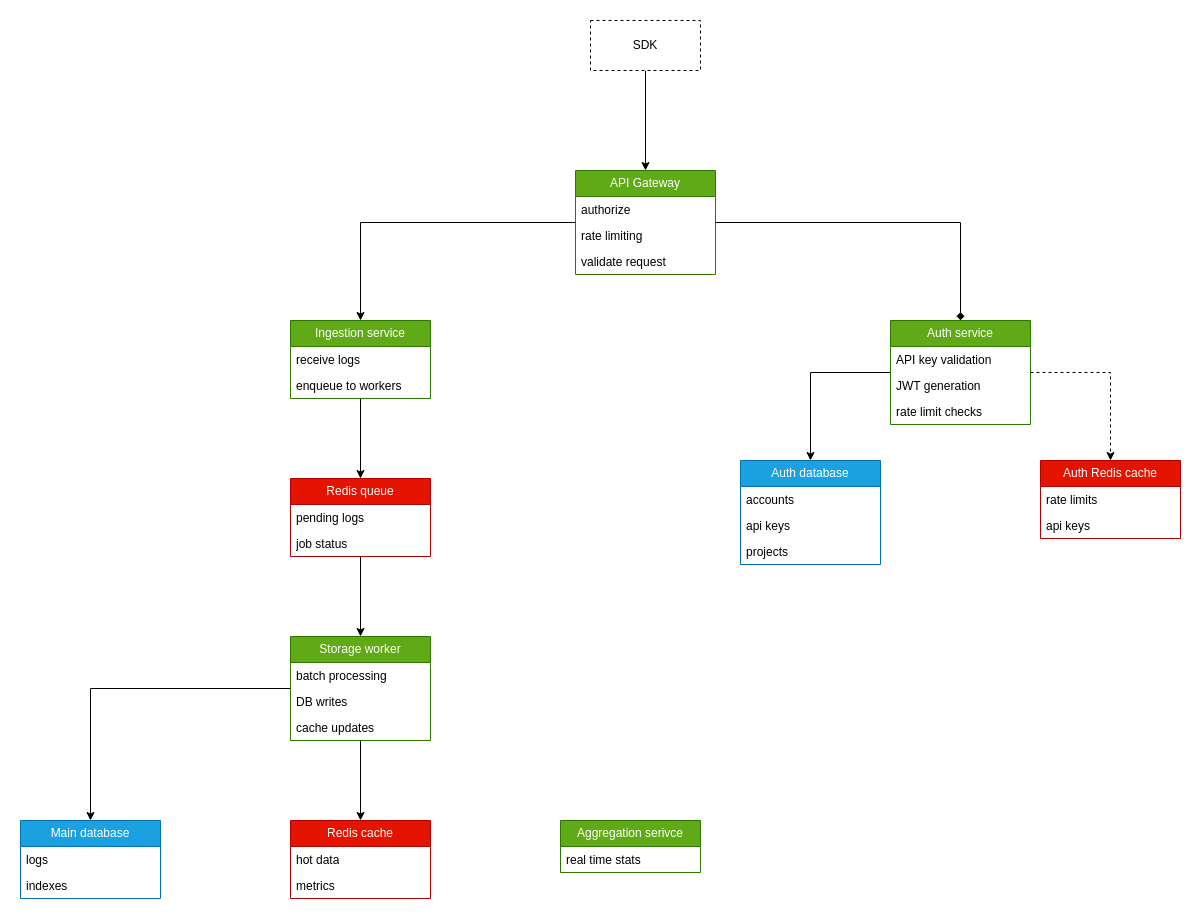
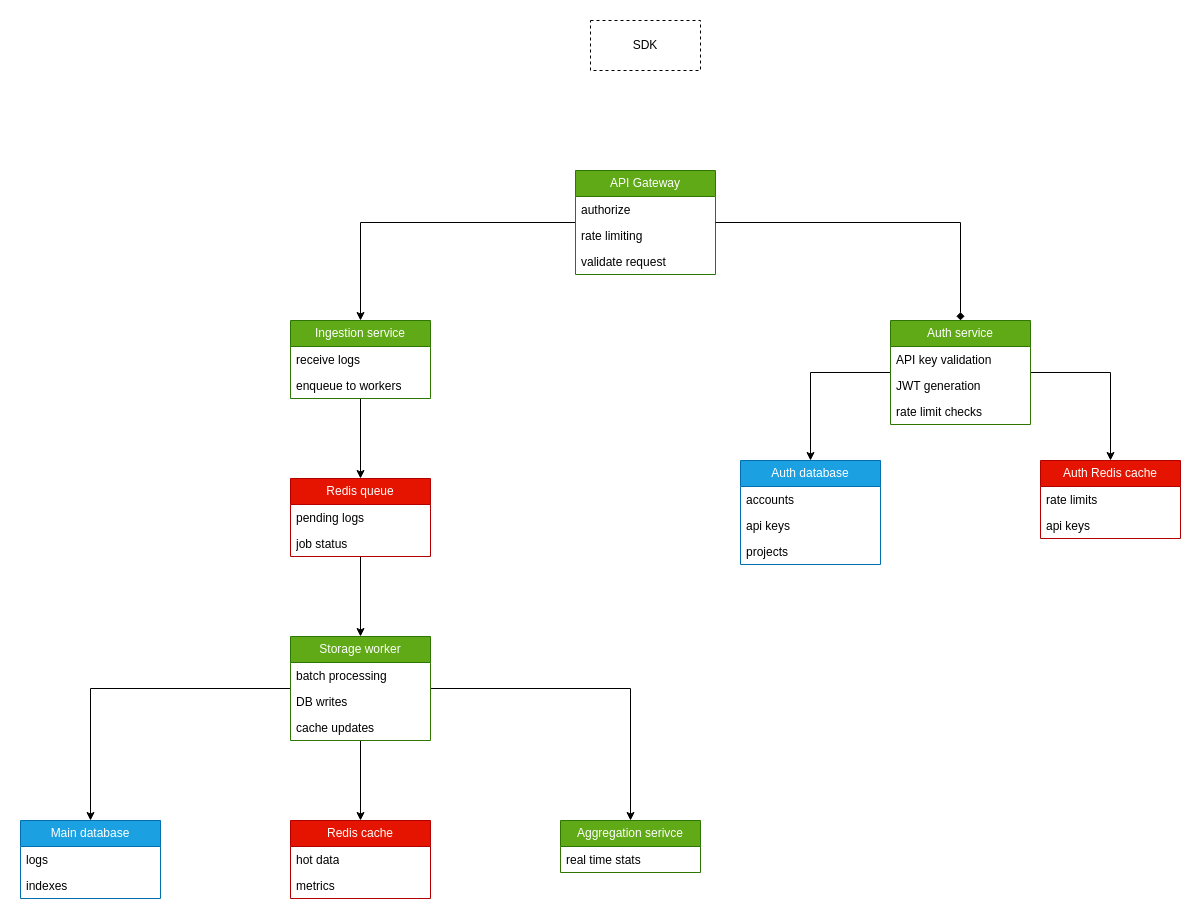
  <mxCell id="0" />
  <mxCell id="1" parent="0" />
- <mxCell id="2" style="edgeStyle=orthogonalEdgeStyle;rounded=0;orthogonalLoop=1;jettySize=auto;html=1;" parent="1" source="3" target="5" edge="1"><mxGeometry relative="1" as="geometry" /></mxCell>
  <mxCell id="3" value="SDK" style="html=1;whiteSpace=wrap;dashed=1;" parent="1" vertex="1"><mxGeometry x="590" width="110" height="50" as="geometry" y="20" /></mxCell>
  <mxCell id="4" style="edgeStyle=orthogonalEdgeStyle;rounded=0;orthogonalLoop=1;jettySize=auto;html=1;" parent="1" source="5" target="17" edge="1"><mxGeometry relative="1" as="geometry" /></mxCell>
  <mxCell id="5" value="API Gateway" style="swimlane;fontStyle=0;childLayout=stackLayout;horizontal=1;startSize=26;fillColor=#60a917;horizontalStack=0;resizeParent=1;resizeParentMax=0;resizeLast=0;collapsible=1;marginBottom=0;whiteSpace=wrap;html=1;fontColor=#ffffff;strokeColor=#2D7600;" parent="1" vertex="1"><mxGeometry x="575" y="170" width="140" height="104" as="geometry" /></mxCell>
  <mxCell id="6" value="authorize" style="text;strokeColor=none;fillColor=none;align=left;verticalAlign=top;spacingLeft=4;spacingRight=4;overflow=hidden;rotatable=0;points=[[0,0.5],[1,0.5]];portConstraint=eastwest;whiteSpace=wrap;html=1;" parent="5" vertex="1"><mxGeometry y="26" width="140" height="26" as="geometry" /></mxCell>
  <mxCell id="7" value="rate limiting" style="text;strokeColor=none;fillColor=none;align=left;verticalAlign=top;spacingLeft=4;spacingRight=4;overflow=hidden;rotatable=0;points=[[0,0.5],[1,0.5]];portConstraint=eastwest;whiteSpace=wrap;html=1;" parent="5" vertex="1"><mxGeometry y="52" width="140" height="26" as="geometry" /></mxCell>
  <mxCell id="8" value="validate request" style="text;strokeColor=none;fillColor=none;align=left;verticalAlign=top;spacingLeft=4;spacingRight=4;overflow=hidden;rotatable=0;points=[[0,0.5],[1,0.5]];portConstraint=eastwest;whiteSpace=wrap;html=1;" parent="5" vertex="1"><mxGeometry y="78" width="140" height="26" as="geometry" /></mxCell>
  <mxCell id="9" style="edgeStyle=orthogonalEdgeStyle;rounded=0;orthogonalLoop=1;jettySize=auto;html=1;" parent="1" source="11" target="20" edge="1"><mxGeometry relative="1" as="geometry" /></mxCell>
- <mxCell id="10" style="edgeStyle=orthogonalEdgeStyle;rounded=0;orthogonalLoop=1;jettySize=auto;html=1;dashed=1;" parent="1" source="11" target="24" edge="1"><mxGeometry relative="1" as="geometry" /></mxCell>
+ <mxCell id="10" style="edgeStyle=orthogonalEdgeStyle;rounded=0;orthogonalLoop=1;jettySize=auto;html=1;" parent="1" source="11" target="24" edge="1"><mxGeometry relative="1" as="geometry" /></mxCell>
  <mxCell id="11" value="Auth service" style="swimlane;fontStyle=0;childLayout=stackLayout;horizontal=1;startSize=26;fillColor=#60a917;horizontalStack=0;resizeParent=1;resizeParentMax=0;resizeLast=0;collapsible=1;marginBottom=0;whiteSpace=wrap;html=1;fontColor=#ffffff;strokeColor=#2D7600;" parent="1" vertex="1"><mxGeometry x="890" y="320" width="140" height="104" as="geometry" /></mxCell>
  <mxCell id="12" value="API key validation" style="text;strokeColor=none;fillColor=none;align=left;verticalAlign=top;spacingLeft=4;spacingRight=4;overflow=hidden;rotatable=0;points=[[0,0.5],[1,0.5]];portConstraint=eastwest;whiteSpace=wrap;html=1;" parent="11" vertex="1"><mxGeometry y="26" width="140" height="26" as="geometry" /></mxCell>
  <mxCell id="13" value="JWT generation" style="text;strokeColor=none;fillColor=none;align=left;verticalAlign=top;spacingLeft=4;spacingRight=4;overflow=hidden;rotatable=0;points=[[0,0.5],[1,0.5]];portConstraint=eastwest;whiteSpace=wrap;html=1;" parent="11" vertex="1"><mxGeometry y="52" width="140" height="26" as="geometry" /></mxCell>
  <mxCell id="14" value="rate limit checks" style="text;strokeColor=none;fillColor=none;align=left;verticalAlign=top;spacingLeft=4;spacingRight=4;overflow=hidden;rotatable=0;points=[[0,0.5],[1,0.5]];portConstraint=eastwest;whiteSpace=wrap;html=1;" parent="11" vertex="1"><mxGeometry y="78" width="140" height="26" as="geometry" /></mxCell>
  <mxCell id="15" style="edgeStyle=orthogonalEdgeStyle;rounded=0;orthogonalLoop=1;jettySize=auto;html=1;endArrow=diamond;" parent="1" source="5" target="11" edge="1"><mxGeometry relative="1" as="geometry" /></mxCell>
  <mxCell id="16" value="" style="edgeStyle=orthogonalEdgeStyle;rounded=0;orthogonalLoop=1;jettySize=auto;html=1;" parent="1" source="17" target="28" edge="1"><mxGeometry relative="1" as="geometry" /></mxCell>
  <mxCell id="17" value="Ingestion service" style="swimlane;fontStyle=0;childLayout=stackLayout;horizontal=1;startSize=26;fillColor=#60a917;horizontalStack=0;resizeParent=1;resizeParentMax=0;resizeLast=0;collapsible=1;marginBottom=0;whiteSpace=wrap;html=1;fontColor=#ffffff;strokeColor=#2D7600;" parent="1" vertex="1"><mxGeometry x="290" y="320" width="140" height="78" as="geometry" /></mxCell>
  <mxCell id="18" value="receive logs" style="text;strokeColor=none;fillColor=none;align=left;verticalAlign=top;spacingLeft=4;spacingRight=4;overflow=hidden;rotatable=0;points=[[0,0.5],[1,0.5]];portConstraint=eastwest;whiteSpace=wrap;html=1;" parent="17" vertex="1"><mxGeometry y="26" width="140" height="26" as="geometry" /></mxCell>
  <mxCell id="19" value="enqueue to workers" style="text;strokeColor=none;fillColor=none;align=left;verticalAlign=top;spacingLeft=4;spacingRight=4;overflow=hidden;rotatable=0;points=[[0,0.5],[1,0.5]];portConstraint=eastwest;whiteSpace=wrap;html=1;" parent="17" vertex="1"><mxGeometry y="52" width="140" height="26" as="geometry" /></mxCell>
  <mxCell id="20" value="Auth database" style="swimlane;fontStyle=0;childLayout=stackLayout;horizontal=1;startSize=26;fillColor=#1ba1e2;horizontalStack=0;resizeParent=1;resizeParentMax=0;resizeLast=0;collapsible=1;marginBottom=0;whiteSpace=wrap;html=1;fontColor=#ffffff;strokeColor=#006EAF;" parent="1" vertex="1"><mxGeometry x="740" y="460" width="140" height="104" as="geometry" /></mxCell>
  <mxCell id="21" value="accounts" style="text;strokeColor=none;fillColor=none;align=left;verticalAlign=top;spacingLeft=4;spacingRight=4;overflow=hidden;rotatable=0;points=[[0,0.5],[1,0.5]];portConstraint=eastwest;whiteSpace=wrap;html=1;" parent="20" vertex="1"><mxGeometry y="26" width="140" height="26" as="geometry" /></mxCell>
  <mxCell id="22" value="api keys" style="text;strokeColor=none;fillColor=none;align=left;verticalAlign=top;spacingLeft=4;spacingRight=4;overflow=hidden;rotatable=0;points=[[0,0.5],[1,0.5]];portConstraint=eastwest;whiteSpace=wrap;html=1;" parent="20" vertex="1"><mxGeometry y="52" width="140" height="26" as="geometry" /></mxCell>
  <mxCell id="23" value="projects" style="text;strokeColor=none;fillColor=none;align=left;verticalAlign=top;spacingLeft=4;spacingRight=4;overflow=hidden;rotatable=0;points=[[0,0.5],[1,0.5]];portConstraint=eastwest;whiteSpace=wrap;html=1;" parent="20" vertex="1"><mxGeometry y="78" width="140" height="26" as="geometry" /></mxCell>
  <mxCell id="24" value="Auth Redis cache" style="swimlane;fontStyle=0;childLayout=stackLayout;horizontal=1;startSize=26;fillColor=#e51400;horizontalStack=0;resizeParent=1;resizeParentMax=0;resizeLast=0;collapsible=1;marginBottom=0;whiteSpace=wrap;html=1;strokeColor=#B20000;fontColor=#ffffff;" parent="1" vertex="1"><mxGeometry x="1040" y="460" width="140" height="78" as="geometry" /></mxCell>
  <mxCell id="25" value="rate limits" style="text;strokeColor=none;fillColor=none;align=left;verticalAlign=top;spacingLeft=4;spacingRight=4;overflow=hidden;rotatable=0;points=[[0,0.5],[1,0.5]];portConstraint=eastwest;whiteSpace=wrap;html=1;" parent="24" vertex="1"><mxGeometry y="26" width="140" height="26" as="geometry" /></mxCell>
  <mxCell id="26" value="api keys" style="text;strokeColor=none;fillColor=none;align=left;verticalAlign=top;spacingLeft=4;spacingRight=4;overflow=hidden;rotatable=0;points=[[0,0.5],[1,0.5]];portConstraint=eastwest;whiteSpace=wrap;html=1;" parent="24" vertex="1"><mxGeometry y="52" width="140" height="26" as="geometry" /></mxCell>
  <mxCell id="27" value="" style="edgeStyle=orthogonalEdgeStyle;rounded=0;orthogonalLoop=1;jettySize=auto;html=1;" parent="1" source="28" target="34" edge="1"><mxGeometry relative="1" as="geometry" /></mxCell>
  <mxCell id="28" value="Redis queue" style="swimlane;fontStyle=0;childLayout=stackLayout;horizontal=1;startSize=26;fillColor=#e51400;horizontalStack=0;resizeParent=1;resizeParentMax=0;resizeLast=0;collapsible=1;marginBottom=0;whiteSpace=wrap;html=1;fontColor=#ffffff;strokeColor=#B20000;" parent="1" vertex="1"><mxGeometry x="290" y="478" width="140" height="78" as="geometry" /></mxCell>
  <mxCell id="29" value="pending logs" style="text;strokeColor=none;fillColor=none;align=left;verticalAlign=top;spacingLeft=4;spacingRight=4;overflow=hidden;rotatable=0;points=[[0,0.5],[1,0.5]];portConstraint=eastwest;whiteSpace=wrap;html=1;" parent="28" vertex="1"><mxGeometry y="26" width="140" height="26" as="geometry" /></mxCell>
  <mxCell id="30" value="job status" style="text;strokeColor=none;fillColor=none;align=left;verticalAlign=top;spacingLeft=4;spacingRight=4;overflow=hidden;rotatable=0;points=[[0,0.5],[1,0.5]];portConstraint=eastwest;whiteSpace=wrap;html=1;" parent="28" vertex="1"><mxGeometry y="52" width="140" height="26" as="geometry" /></mxCell>
  <mxCell id="31" value="" style="edgeStyle=orthogonalEdgeStyle;rounded=0;orthogonalLoop=1;jettySize=auto;html=1;" parent="1" source="34" target="38" edge="1"><mxGeometry relative="1" as="geometry" /></mxCell>
  <mxCell id="32" value="" style="edgeStyle=orthogonalEdgeStyle;rounded=0;orthogonalLoop=1;jettySize=auto;html=1;" parent="1" source="34" target="41" edge="1"><mxGeometry relative="1" as="geometry" /></mxCell>
+ <mxCell id="33" value="" style="edgeStyle=orthogonalEdgeStyle;rounded=0;orthogonalLoop=1;jettySize=auto;html=1;" parent="1" source="34" target="44" edge="1"><mxGeometry relative="1" as="geometry" /></mxCell>
  <mxCell id="34" value="Storage worker" style="swimlane;fontStyle=0;childLayout=stackLayout;horizontal=1;startSize=26;fillColor=#60a917;horizontalStack=0;resizeParent=1;resizeParentMax=0;resizeLast=0;collapsible=1;marginBottom=0;whiteSpace=wrap;html=1;fontColor=#ffffff;strokeColor=#2D7600;" parent="1" vertex="1"><mxGeometry x="290" y="636" width="140" height="104" as="geometry" /></mxCell>
  <mxCell id="35" value="batch processing" style="text;strokeColor=none;fillColor=none;align=left;verticalAlign=top;spacingLeft=4;spacingRight=4;overflow=hidden;rotatable=0;points=[[0,0.5],[1,0.5]];portConstraint=eastwest;whiteSpace=wrap;html=1;" parent="34" vertex="1"><mxGeometry y="26" width="140" height="26" as="geometry" /></mxCell>
  <mxCell id="36" value="DB writes" style="text;strokeColor=none;fillColor=none;align=left;verticalAlign=top;spacingLeft=4;spacingRight=4;overflow=hidden;rotatable=0;points=[[0,0.5],[1,0.5]];portConstraint=eastwest;whiteSpace=wrap;html=1;" parent="34" vertex="1"><mxGeometry y="52" width="140" height="26" as="geometry" /></mxCell>
  <mxCell id="37" value="cache updates" style="text;strokeColor=none;fillColor=none;align=left;verticalAlign=top;spacingLeft=4;spacingRight=4;overflow=hidden;rotatable=0;points=[[0,0.5],[1,0.5]];portConstraint=eastwest;whiteSpace=wrap;html=1;" parent="34" vertex="1"><mxGeometry y="78" width="140" height="26" as="geometry" /></mxCell>
  <mxCell id="38" value="Main database" style="swimlane;fontStyle=0;childLayout=stackLayout;horizontal=1;startSize=26;fillColor=#1ba1e2;horizontalStack=0;resizeParent=1;resizeParentMax=0;resizeLast=0;collapsible=1;marginBottom=0;whiteSpace=wrap;html=1;fontColor=#ffffff;strokeColor=#006EAF;" parent="1" vertex="1"><mxGeometry x="20" y="820" width="140" height="78" as="geometry" /></mxCell>
  <mxCell id="39" value="logs" style="text;strokeColor=none;fillColor=none;align=left;verticalAlign=top;spacingLeft=4;spacingRight=4;overflow=hidden;rotatable=0;points=[[0,0.5],[1,0.5]];portConstraint=eastwest;whiteSpace=wrap;html=1;" parent="38" vertex="1"><mxGeometry y="26" width="140" height="26" as="geometry" /></mxCell>
  <mxCell id="40" value="indexes" style="text;strokeColor=none;fillColor=none;align=left;verticalAlign=top;spacingLeft=4;spacingRight=4;overflow=hidden;rotatable=0;points=[[0,0.5],[1,0.5]];portConstraint=eastwest;whiteSpace=wrap;html=1;" parent="38" vertex="1"><mxGeometry y="52" width="140" height="26" as="geometry" /></mxCell>
  <mxCell id="41" value="Redis cache" style="swimlane;fontStyle=0;childLayout=stackLayout;horizontal=1;startSize=26;fillColor=#e51400;horizontalStack=0;resizeParent=1;resizeParentMax=0;resizeLast=0;collapsible=1;marginBottom=0;whiteSpace=wrap;html=1;fontColor=#ffffff;strokeColor=#B20000;" parent="1" vertex="1"><mxGeometry x="290" y="820" width="140" height="78" as="geometry" /></mxCell>
  <mxCell id="42" value="hot data" style="text;strokeColor=none;fillColor=none;align=left;verticalAlign=top;spacingLeft=4;spacingRight=4;overflow=hidden;rotatable=0;points=[[0,0.5],[1,0.5]];portConstraint=eastwest;whiteSpace=wrap;html=1;" parent="41" vertex="1"><mxGeometry y="26" width="140" height="26" as="geometry" /></mxCell>
  <mxCell id="43" value="metrics" style="text;strokeColor=none;fillColor=none;align=left;verticalAlign=top;spacingLeft=4;spacingRight=4;overflow=hidden;rotatable=0;points=[[0,0.5],[1,0.5]];portConstraint=eastwest;whiteSpace=wrap;html=1;" parent="41" vertex="1"><mxGeometry y="52" width="140" height="26" as="geometry" /></mxCell>
  <mxCell id="44" value="Aggregation serivce" style="swimlane;fontStyle=0;childLayout=stackLayout;horizontal=1;startSize=26;fillColor=#60a917;horizontalStack=0;resizeParent=1;resizeParentMax=0;resizeLast=0;collapsible=1;marginBottom=0;whiteSpace=wrap;html=1;fontColor=#ffffff;strokeColor=#2D7600;" parent="1" vertex="1"><mxGeometry x="560" y="820" width="140" height="52" as="geometry" /></mxCell>
  <mxCell id="45" value="real time stats" style="text;strokeColor=none;fillColor=none;align=left;verticalAlign=top;spacingLeft=4;spacingRight=4;overflow=hidden;rotatable=0;points=[[0,0.5],[1,0.5]];portConstraint=eastwest;whiteSpace=wrap;html=1;" parent="44" vertex="1"><mxGeometry y="26" width="140" height="26" as="geometry" /></mxCell>
